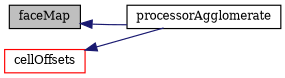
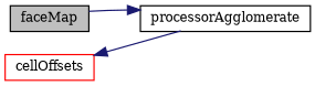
  digraph {
    fontname="DejaVu Serif"
    rankdir=LR
    node [color=black fontname="DejaVu Serif" fontsize=10 shape=record]
    edge [color=midnightblue dir=back fontname="DejaVu Serif" fontsize=10 labelfontname=FreeSans labelfontsize=10 style=solid]
    n1 [fillcolor=grey75 fontcolor=black height=0.2 label=faceMap style=filled width=0.4]
    n2 [height=0.2 label=processorAgglomerate width=0.4]
    n3 [color=red height=0.2 label=cellOffsets width=0.4]
-   n1 -> n2
+   n2 -> n1
    n3 -> n2
  }
